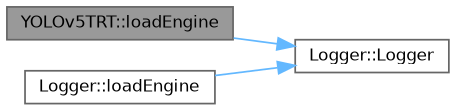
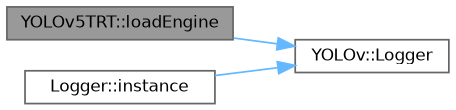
  digraph {
    rankdir=LR
    node [color=grey40 fillcolor=white fontname=Helvetica fontsize=10 shape=box style=filled]
    edge [color=steelblue1 fontname=Helvetica fontsize=10 labelfontname=Helvetica labelfontsize=10 style=solid]
    n1 [color=gray40 fillcolor=grey60 fontcolor=black height=0.2 label="YOLOv5TRT::loadEngine" width=0.4]
-   n2 [height=0.2 label="Logger::Logger" width=0.4]
-   n3 [height=0.2 label="Logger::loadEngine" width=0.4]
+   n2 [height=0.2 label="YOLOv::Logger" width=0.4]
+   n3 [height=0.2 label="Logger::instance" width=0.4]
    n1 -> n2
    n3 -> n2
  }
